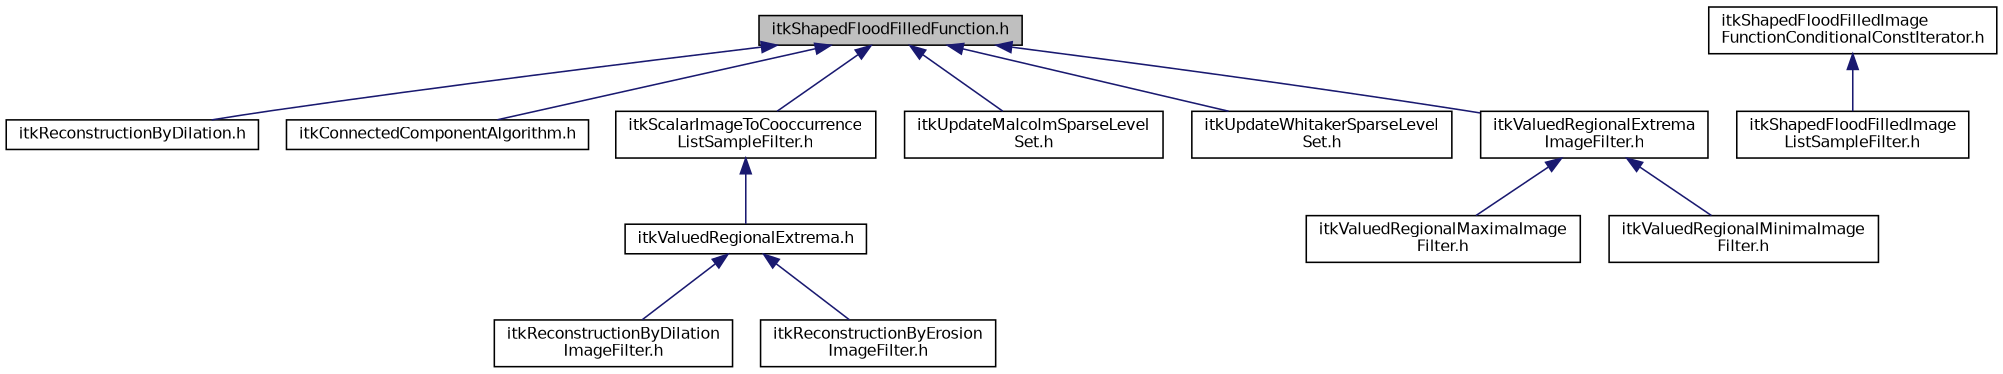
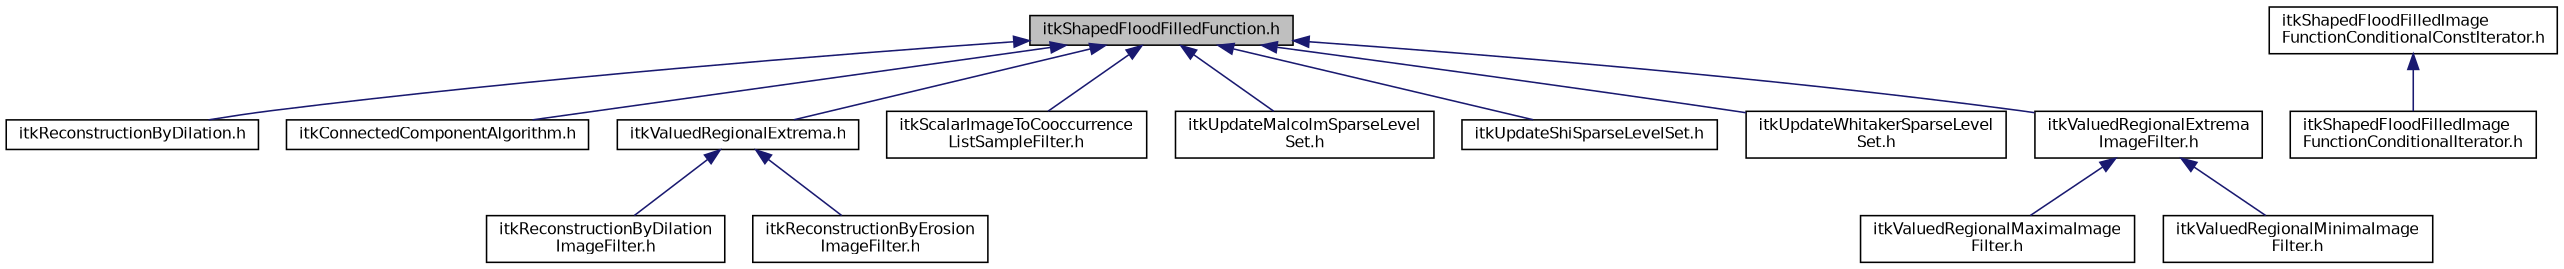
  digraph {
    node [color=black fillcolor=white fontname=Helvetica fontsize=10 shape=record style=filled]
    edge [color=midnightblue dir=back fontname=Helvetica fontsize=10 labelfontname=Helvetica labelfontsize=10 style=solid]
    n1 [fillcolor=grey75 fontcolor=black height=0.2 label="itkShapedFloodFilledFunction.h" width=0.4]
    n2 [height=0.2 label="itkReconstructionByDilation.h" width=0.4]
    n3 [height=0.2 label="itkConnectedComponentAlgorithm.h" width=0.4]
    n4 [height=0.2 label="itkValuedRegionalExtrema.h" width=0.4]
    n5 [height=0.2 label="itkScalarImageToCooccurrence\lListSampleFilter.h" width=0.4]
    n6 [height=0.2 label="itkUpdateMalcolmSparseLevel\lSet.h" width=0.4]
+   n7 [height=0.2 label="itkUpdateShiSparseLevelSet.h" width=0.4]
    n8 [height=0.2 label="itkUpdateWhitakerSparseLevel\lSet.h" width=0.4]
    n9 [height=0.2 label="itkValuedRegionalExtrema\lImageFilter.h" width=0.4]
    n10 [height=0.2 label="itkReconstructionByDilation\lImageFilter.h" width=0.4]
    n11 [height=0.2 label="itkReconstructionByErosion\lImageFilter.h" width=0.4]
    n12 [height=0.2 label="itkValuedRegionalMaximaImage\lFilter.h" width=0.4]
    n13 [height=0.2 label="itkValuedRegionalMinimaImage\lFilter.h" width=0.4]
    n14 [height=0.2 label="itkShapedFloodFilledImage\lFunctionConditionalConstIterator.h" width=0.4]
-   n15 [height=0.2 label="itkShapedFloodFilledImage\lListSampleFilter.h" width=0.4]
+   n15 [height=0.2 label="itkShapedFloodFilledImage\lFunctionConditionalIterator.h" width=0.4]
    n1 -> n2
    n1 -> n3
-   n5 -> n4
+   n1 -> n4
    n1 -> n5
    n1 -> n6
+   n1 -> n7
    n1 -> n8
    n1 -> n9
    n4 -> n10
    n4 -> n11
    n9 -> n12
    n9 -> n13
    n14 -> n15
  }
